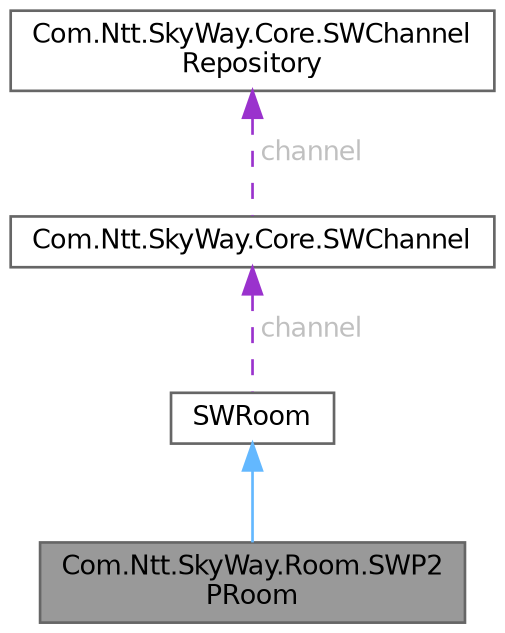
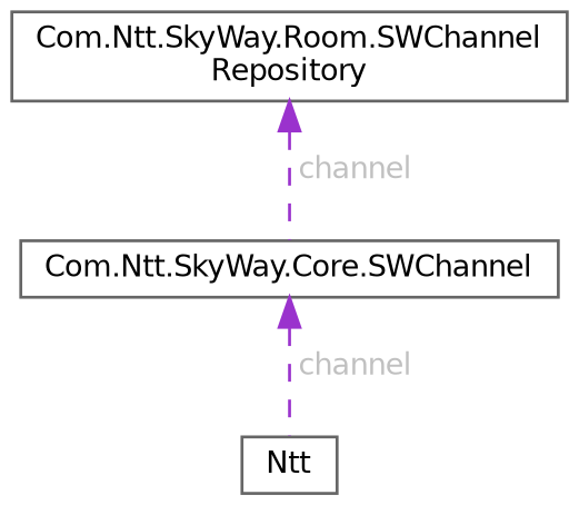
  digraph {
    node [color=gray40 fillcolor=white fontname=Helvetica fontsize=10 shape=box style=filled]
    edge [color=darkorchid3 dir=back fontname=Helvetica fontsize=10 labelfontname=Helvetica labelfontsize=10 style=dashed fontcolor=grey]
-   n1 [fillcolor=grey60 fontcolor=black height=0.2 label="Com.Ntt.SkyWay.Room.SWP2\lPRoom" width=0.4]
-   n2 [height=0.2 label=SWRoom width=0.4]
+   n2 [height=0.2 label=Ntt width=0.4]
    n3 [height=0.2 label="Com.Ntt.SkyWay.Core.SWChannel" width=0.4]
-   n4 [height=0.2 label="Com.Ntt.SkyWay.Core.SWChannel\lRepository" width=0.4]
-   n2 -> n1 [color=steelblue1 style=solid fontcolor=""]
+   n4 [height=0.2 label="Com.Ntt.SkyWay.Room.SWChannel\lRepository" width=0.4]
    n3 -> n2 [label=" channel"]
    n4 -> n3 [label=" channel"]
  }
